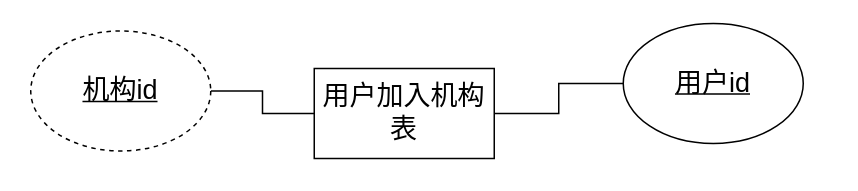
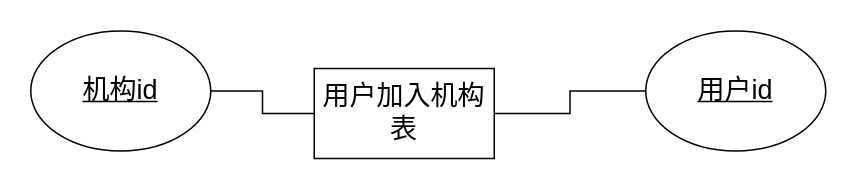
  <mxCell id="0" />
  <mxCell id="1" parent="0" />
  <mxCell id="2" style="edgeStyle=orthogonalEdgeStyle;rounded=0;orthogonalLoop=1;jettySize=auto;html=1;exitX=1;exitY=0.5;exitDx=0;exitDy=0;entryX=0;entryY=0.5;entryDx=0;entryDy=0;fontSize=18;endArrow=none;endFill=0;" edge="1" parent="1" source="3" target="6"><mxGeometry relative="1" as="geometry" /></mxCell>
  <mxCell id="3" value="用户加入机构表" style="rounded=0;whiteSpace=wrap;html=1;fontSize=18;" vertex="1" parent="1"><mxGeometry x="209" y="45" width="120" height="60" as="geometry" /></mxCell>
  <mxCell id="4" style="edgeStyle=orthogonalEdgeStyle;rounded=0;orthogonalLoop=1;jettySize=auto;html=1;exitX=1;exitY=0.5;exitDx=0;exitDy=0;entryX=0;entryY=0.5;entryDx=0;entryDy=0;fontSize=18;endArrow=none;endFill=0;" edge="1" parent="1" source="5" target="3"><mxGeometry relative="1" as="geometry" /></mxCell>
- <mxCell id="5" value="&lt;u&gt;机构id&lt;/u&gt;" style="ellipse;whiteSpace=wrap;html=1;fontSize=18;dashed=1;" vertex="1" parent="1"><mxGeometry x="20" y="20" width="120" height="80" as="geometry" /></mxCell>
- <mxCell id="6" value="&lt;u&gt;用户id&lt;/u&gt;" style="ellipse;whiteSpace=wrap;html=1;fontSize=18;" vertex="1" parent="1"><mxGeometry x="415" y="15" width="120" height="80" as="geometry" /></mxCell>
+ <mxCell id="5" value="&lt;u&gt;机构id&lt;/u&gt;" style="ellipse;whiteSpace=wrap;html=1;fontSize=18;" vertex="1" parent="1"><mxGeometry x="20" y="20" width="120" height="80" as="geometry" /></mxCell>
+ <mxCell id="6" value="&lt;u&gt;用户id&lt;/u&gt;" style="ellipse;whiteSpace=wrap;html=1;fontSize=18;" vertex="1" parent="1"><mxGeometry x="430" y="20" width="120" height="80" as="geometry" /></mxCell>
